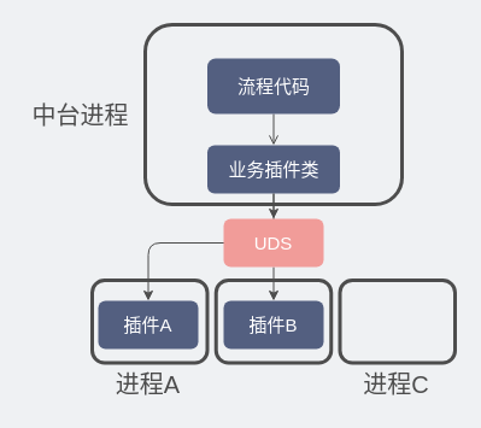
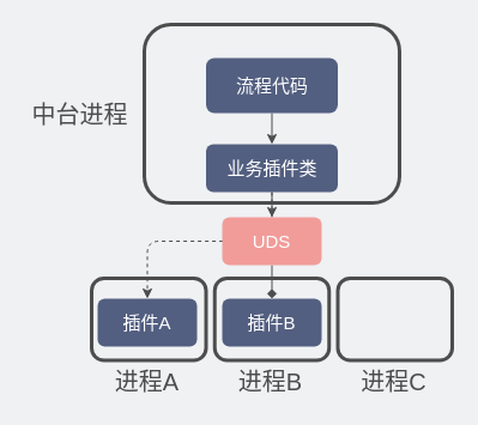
  <mxCell id="0" />
  <mxCell id="1" parent="0" />
  <mxCell id="2" value="" style="rounded=1;whiteSpace=wrap;html=1;fillColor=none;strokeColor=#4D4D4D;strokeWidth=3;" parent="1" vertex="1"><mxGeometry x="120" y="20" width="213" height="149" as="geometry" /></mxCell>
  <mxCell id="3" value="&lt;font color=&quot;#4d4d4d&quot; style=&quot;font-size: 20px;&quot;&gt;中台进程&lt;/font&gt;" style="text;html=1;strokeColor=none;fillColor=none;align=center;verticalAlign=middle;whiteSpace=wrap;rounded=0;" parent="1" vertex="1"><mxGeometry x="20" y="79.5" width="93" height="30" as="geometry" /></mxCell>
- <mxCell id="4" style="edgeStyle=orthogonalEdgeStyle;rounded=0;orthogonalLoop=1;jettySize=auto;html=1;exitX=0.5;exitY=1;exitDx=0;exitDy=0;entryX=0.5;entryY=0;entryDx=0;entryDy=0;strokeColor=#4D4D4D;endArrow=open;" parent="1" source="5" target="8" edge="1"><mxGeometry relative="1" as="geometry" /></mxCell>
+ <mxCell id="4" style="edgeStyle=orthogonalEdgeStyle;rounded=0;orthogonalLoop=1;jettySize=auto;html=1;exitX=0.5;exitY=1;exitDx=0;exitDy=0;entryX=0.5;entryY=0;entryDx=0;entryDy=0;strokeColor=#4D4D4D;" parent="1" source="5" target="8" edge="1"><mxGeometry relative="1" as="geometry" /></mxCell>
  <mxCell id="5" value="&lt;font style=&quot;font-size: 15px;&quot; color=&quot;#ffffff&quot;&gt;流程代码&lt;/font&gt;" style="rounded=1;whiteSpace=wrap;html=1;fillColor=#535f80;strokeColor=none;strokeWidth=3;" parent="1" vertex="1"><mxGeometry x="171.5" y="48" width="110" height="46" as="geometry" /></mxCell>
- <mxCell id="6" style="edgeStyle=orthogonalEdgeStyle;rounded=0;orthogonalLoop=1;jettySize=auto;html=1;exitX=0.5;exitY=1;exitDx=0;exitDy=0;entryX=0.5;entryY=0;entryDx=0;entryDy=0;strokeColor=#4D4D4D;" parent="1" source="12" target="10" edge="1"><mxGeometry relative="1" as="geometry" /></mxCell>
- <mxCell id="7" style="edgeStyle=orthogonalEdgeStyle;rounded=1;orthogonalLoop=1;jettySize=auto;html=1;exitX=0.5;exitY=1;exitDx=0;exitDy=0;entryX=0.5;entryY=0;entryDx=0;entryDy=0;strokeColor=#4D4D4D;" parent="1" source="8" target="9" edge="1"><mxGeometry relative="1" as="geometry"><Array as="points"><mxPoint x="227" y="201" /><mxPoint x="123" y="201" /><mxPoint x="123" y="249" /></Array></mxGeometry></mxCell>
+ <mxCell id="6" style="edgeStyle=orthogonalEdgeStyle;rounded=0;orthogonalLoop=1;jettySize=auto;html=1;exitX=0.5;exitY=1;exitDx=0;exitDy=0;entryX=0.5;entryY=0;entryDx=0;entryDy=0;strokeColor=#4D4D4D;endArrow=diamond;" parent="1" source="12" target="10" edge="1"><mxGeometry relative="1" as="geometry" /></mxCell>
+ <mxCell id="7" style="edgeStyle=orthogonalEdgeStyle;rounded=1;orthogonalLoop=1;jettySize=auto;html=1;exitX=0.5;exitY=1;exitDx=0;exitDy=0;entryX=0.5;entryY=0;entryDx=0;entryDy=0;strokeColor=#4D4D4D;dashed=1;" parent="1" source="8" target="9" edge="1"><mxGeometry relative="1" as="geometry"><Array as="points"><mxPoint x="227" y="201" /><mxPoint x="123" y="201" /><mxPoint x="123" y="249" /></Array></mxGeometry></mxCell>
  <mxCell id="8" value="&lt;font color=&quot;#ffffff&quot;&gt;&lt;span style=&quot;font-size: 15px;&quot;&gt;业务插件类&lt;/span&gt;&lt;/font&gt;" style="rounded=1;whiteSpace=wrap;html=1;fillColor=#535F80;strokeColor=none;strokeWidth=3;" parent="1" vertex="1"><mxGeometry x="171.5" y="120" width="110" height="40" as="geometry" /></mxCell>
  <mxCell id="9" value="&lt;font color=&quot;#ffffff&quot;&gt;&lt;span style=&quot;font-size: 15px;&quot;&gt;插件A&lt;/span&gt;&lt;/font&gt;" style="rounded=1;whiteSpace=wrap;html=1;fillColor=#535F80;strokeColor=none;strokeWidth=3;" parent="1" vertex="1"><mxGeometry x="81" y="249" width="83" height="40" as="geometry" /></mxCell>
  <mxCell id="10" value="&lt;font color=&quot;#ffffff&quot;&gt;&lt;span style=&quot;font-size: 15px;&quot;&gt;插件B&lt;/span&gt;&lt;/font&gt;" style="rounded=1;whiteSpace=wrap;html=1;fillColor=#535F80;strokeColor=none;strokeWidth=3;" parent="1" vertex="1"><mxGeometry x="185" y="249" width="83" height="40" as="geometry" /></mxCell>
  <mxCell id="11" value="" style="edgeStyle=orthogonalEdgeStyle;rounded=0;orthogonalLoop=1;jettySize=auto;html=1;exitX=0.5;exitY=1;exitDx=0;exitDy=0;entryX=0.5;entryY=0;entryDx=0;entryDy=0;strokeColor=#4D4D4D;" edge="1" parent="1" source="8" target="12"><mxGeometry relative="1" as="geometry"><mxPoint x="227" y="160" as="sourcePoint" /><mxPoint x="227" y="249" as="targetPoint" /></mxGeometry></mxCell>
  <mxCell id="12" value="&lt;font color=&quot;#ffffff&quot;&gt;&lt;span style=&quot;font-size: 15px;&quot;&gt;UDS&lt;/span&gt;&lt;/font&gt;" style="rounded=1;whiteSpace=wrap;html=1;fillColor=#F19C99;strokeColor=none;strokeWidth=3;" vertex="1" parent="1"><mxGeometry x="185" y="181" width="83" height="40" as="geometry" /></mxCell>
  <mxCell id="13" value="" style="rounded=1;whiteSpace=wrap;html=1;fillColor=none;strokeColor=#4D4D4D;strokeWidth=3;" vertex="1" parent="1"><mxGeometry x="178.75" y="232" width="95.5" height="68.5" as="geometry" /></mxCell>
  <mxCell id="14" value="" style="rounded=1;whiteSpace=wrap;html=1;fillColor=none;strokeColor=#4D4D4D;strokeWidth=3;" vertex="1" parent="1"><mxGeometry x="76" y="232" width="95.5" height="68.5" as="geometry" /></mxCell>
  <mxCell id="15" value="" style="rounded=1;whiteSpace=wrap;html=1;fillColor=none;strokeColor=#4D4D4D;strokeWidth=3;" vertex="1" parent="1"><mxGeometry x="281.5" y="232" width="95.5" height="68.5" as="geometry" /></mxCell>
  <mxCell id="16" value="&lt;font color=&quot;#4d4d4d&quot;&gt;&lt;span style=&quot;font-size: 20px;&quot;&gt;进程A&lt;/span&gt;&lt;/font&gt;" style="text;html=1;strokeColor=none;fillColor=none;align=center;verticalAlign=middle;whiteSpace=wrap;rounded=0;" vertex="1" parent="1"><mxGeometry x="76" y="303" width="93" height="30" as="geometry" /></mxCell>
+ <mxCell id="17" value="&lt;font color=&quot;#4d4d4d&quot;&gt;&lt;span style=&quot;font-size: 20px;&quot;&gt;进程B&lt;/span&gt;&lt;/font&gt;" style="text;html=1;strokeColor=none;fillColor=none;align=center;verticalAlign=middle;whiteSpace=wrap;rounded=0;" vertex="1" parent="1"><mxGeometry x="178.75" y="303" width="93" height="30" as="geometry" /></mxCell>
  <mxCell id="18" value="&lt;font color=&quot;#4d4d4d&quot;&gt;&lt;span style=&quot;font-size: 20px;&quot;&gt;进程C&lt;/span&gt;&lt;/font&gt;" style="text;html=1;strokeColor=none;fillColor=none;align=center;verticalAlign=middle;whiteSpace=wrap;rounded=0;" vertex="1" parent="1"><mxGeometry x="281.5" y="303" width="93" height="30" as="geometry" /></mxCell>
